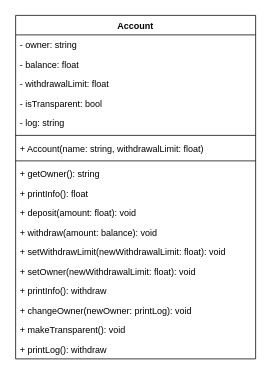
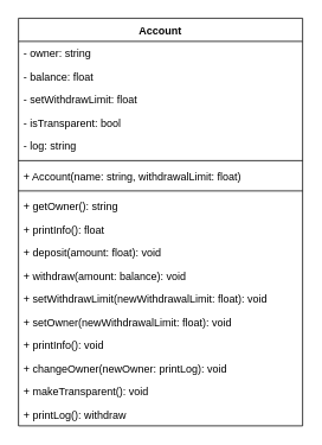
  <mxCell id="0" />
  <mxCell id="1" parent="0" />
  <mxCell id="2" value="Account" style="swimlane;fontStyle=1;align=center;verticalAlign=top;childLayout=stackLayout;horizontal=1;startSize=26;horizontalStack=0;resizeParent=1;resizeParentMax=0;resizeLast=0;collapsible=1;marginBottom=0;" vertex="1" parent="1"><mxGeometry x="20" y="20" width="320" height="458" as="geometry" /></mxCell>
  <mxCell id="3" value="- owner: string" style="text;strokeColor=none;fillColor=none;align=left;verticalAlign=top;spacingLeft=4;spacingRight=4;overflow=hidden;rotatable=0;points=[[0,0.5],[1,0.5]];portConstraint=eastwest;" vertex="1" parent="2"><mxGeometry y="26" width="320" height="26" as="geometry" /></mxCell>
  <mxCell id="4" value="- balance: float" style="text;strokeColor=none;fillColor=none;align=left;verticalAlign=top;spacingLeft=4;spacingRight=4;overflow=hidden;rotatable=0;points=[[0,0.5],[1,0.5]];portConstraint=eastwest;" vertex="1" parent="2"><mxGeometry y="52" width="320" height="26" as="geometry" /></mxCell>
- <mxCell id="5" value="- withdrawalLimit: float" style="text;strokeColor=none;fillColor=none;align=left;verticalAlign=top;spacingLeft=4;spacingRight=4;overflow=hidden;rotatable=0;points=[[0,0.5],[1,0.5]];portConstraint=eastwest;" vertex="1" parent="2"><mxGeometry y="78" width="320" height="26" as="geometry" /></mxCell>
+ <mxCell id="5" value="- setWithdrawLimit: float" style="text;strokeColor=none;fillColor=none;align=left;verticalAlign=top;spacingLeft=4;spacingRight=4;overflow=hidden;rotatable=0;points=[[0,0.5],[1,0.5]];portConstraint=eastwest;" vertex="1" parent="2"><mxGeometry y="78" width="320" height="26" as="geometry" /></mxCell>
  <mxCell id="6" value="- isTransparent: bool" style="text;strokeColor=none;fillColor=none;align=left;verticalAlign=top;spacingLeft=4;spacingRight=4;overflow=hidden;rotatable=0;points=[[0,0.5],[1,0.5]];portConstraint=eastwest;" vertex="1" parent="2"><mxGeometry y="104" width="320" height="26" as="geometry" /></mxCell>
  <mxCell id="7" value="- log: string" style="text;strokeColor=none;fillColor=none;align=left;verticalAlign=top;spacingLeft=4;spacingRight=4;overflow=hidden;rotatable=0;points=[[0,0.5],[1,0.5]];portConstraint=eastwest;" vertex="1" parent="2"><mxGeometry y="130" width="320" height="26" as="geometry" /></mxCell>
  <mxCell id="8" value="" style="line;strokeWidth=1;fillColor=none;align=left;verticalAlign=middle;spacingTop=-1;spacingLeft=3;spacingRight=3;rotatable=0;labelPosition=right;points=[];portConstraint=eastwest;strokeColor=inherit;" vertex="1" parent="2"><mxGeometry y="156" width="320" height="8" as="geometry" /></mxCell>
  <mxCell id="9" value="+ Account(name: string, withdrawalLimit: float)" style="text;strokeColor=none;fillColor=none;align=left;verticalAlign=top;spacingLeft=4;spacingRight=4;overflow=hidden;rotatable=0;points=[[0,0.5],[1,0.5]];portConstraint=eastwest;" vertex="1" parent="2"><mxGeometry y="164" width="320" height="26" as="geometry" /></mxCell>
  <mxCell id="10" value="" style="line;strokeWidth=1;fillColor=none;align=left;verticalAlign=middle;spacingTop=-1;spacingLeft=3;spacingRight=3;rotatable=0;labelPosition=right;points=[];portConstraint=eastwest;strokeColor=inherit;" vertex="1" parent="2"><mxGeometry y="190" width="320" height="8" as="geometry" /></mxCell>
  <mxCell id="11" value="+ getOwner(): string" style="text;strokeColor=none;fillColor=none;align=left;verticalAlign=top;spacingLeft=4;spacingRight=4;overflow=hidden;rotatable=0;points=[[0,0.5],[1,0.5]];portConstraint=eastwest;" vertex="1" parent="2"><mxGeometry y="198" width="320" height="26" as="geometry" /></mxCell>
  <mxCell id="12" value="+ printInfo(): float" style="text;strokeColor=none;fillColor=none;align=left;verticalAlign=top;spacingLeft=4;spacingRight=4;overflow=hidden;rotatable=0;points=[[0,0.5],[1,0.5]];portConstraint=eastwest;" vertex="1" parent="2"><mxGeometry y="224" width="320" height="26" as="geometry" /></mxCell>
  <mxCell id="13" value="+ deposit(amount: float): void" style="text;strokeColor=none;fillColor=none;align=left;verticalAlign=top;spacingLeft=4;spacingRight=4;overflow=hidden;rotatable=0;points=[[0,0.5],[1,0.5]];portConstraint=eastwest;" vertex="1" parent="2"><mxGeometry y="250" width="320" height="26" as="geometry" /></mxCell>
  <mxCell id="14" value="+ withdraw(amount: balance): void" style="text;strokeColor=none;fillColor=none;align=left;verticalAlign=top;spacingLeft=4;spacingRight=4;overflow=hidden;rotatable=0;points=[[0,0.5],[1,0.5]];portConstraint=eastwest;" vertex="1" parent="2"><mxGeometry y="276" width="320" height="26" as="geometry" /></mxCell>
  <mxCell id="15" value="+ setWithdrawLimit(newWithdrawalLimit: float): void" style="text;strokeColor=none;fillColor=none;align=left;verticalAlign=top;spacingLeft=4;spacingRight=4;overflow=hidden;rotatable=0;points=[[0,0.5],[1,0.5]];portConstraint=eastwest;" vertex="1" parent="2"><mxGeometry y="302" width="320" height="26" as="geometry" /></mxCell>
  <mxCell id="16" value="+ setOwner(newWithdrawalLimit: float): void" style="text;strokeColor=none;fillColor=none;align=left;verticalAlign=top;spacingLeft=4;spacingRight=4;overflow=hidden;rotatable=0;points=[[0,0.5],[1,0.5]];portConstraint=eastwest;" vertex="1" parent="2"><mxGeometry y="328" width="320" height="26" as="geometry" /></mxCell>
- <mxCell id="17" value="+ printInfo(): withdraw" style="text;strokeColor=none;fillColor=none;align=left;verticalAlign=top;spacingLeft=4;spacingRight=4;overflow=hidden;rotatable=0;points=[[0,0.5],[1,0.5]];portConstraint=eastwest;" vertex="1" parent="2"><mxGeometry y="354" width="320" height="26" as="geometry" /></mxCell>
+ <mxCell id="17" value="+ printInfo(): void" style="text;strokeColor=none;fillColor=none;align=left;verticalAlign=top;spacingLeft=4;spacingRight=4;overflow=hidden;rotatable=0;points=[[0,0.5],[1,0.5]];portConstraint=eastwest;" vertex="1" parent="2"><mxGeometry y="354" width="320" height="26" as="geometry" /></mxCell>
  <mxCell id="18" value="+ changeOwner(newOwner: printLog): void" style="text;strokeColor=none;fillColor=none;align=left;verticalAlign=top;spacingLeft=4;spacingRight=4;overflow=hidden;rotatable=0;points=[[0,0.5],[1,0.5]];portConstraint=eastwest;" vertex="1" parent="2"><mxGeometry y="380" width="320" height="26" as="geometry" /></mxCell>
  <mxCell id="19" value="+ makeTransparent(): void" style="text;strokeColor=none;fillColor=none;align=left;verticalAlign=top;spacingLeft=4;spacingRight=4;overflow=hidden;rotatable=0;points=[[0,0.5],[1,0.5]];portConstraint=eastwest;" vertex="1" parent="2"><mxGeometry y="406" width="320" height="26" as="geometry" /></mxCell>
  <mxCell id="20" value="+ printLog(): withdraw" style="text;strokeColor=none;fillColor=none;align=left;verticalAlign=top;spacingLeft=4;spacingRight=4;overflow=hidden;rotatable=0;points=[[0,0.5],[1,0.5]];portConstraint=eastwest;" vertex="1" parent="2"><mxGeometry y="432" width="320" height="26" as="geometry" /></mxCell>
